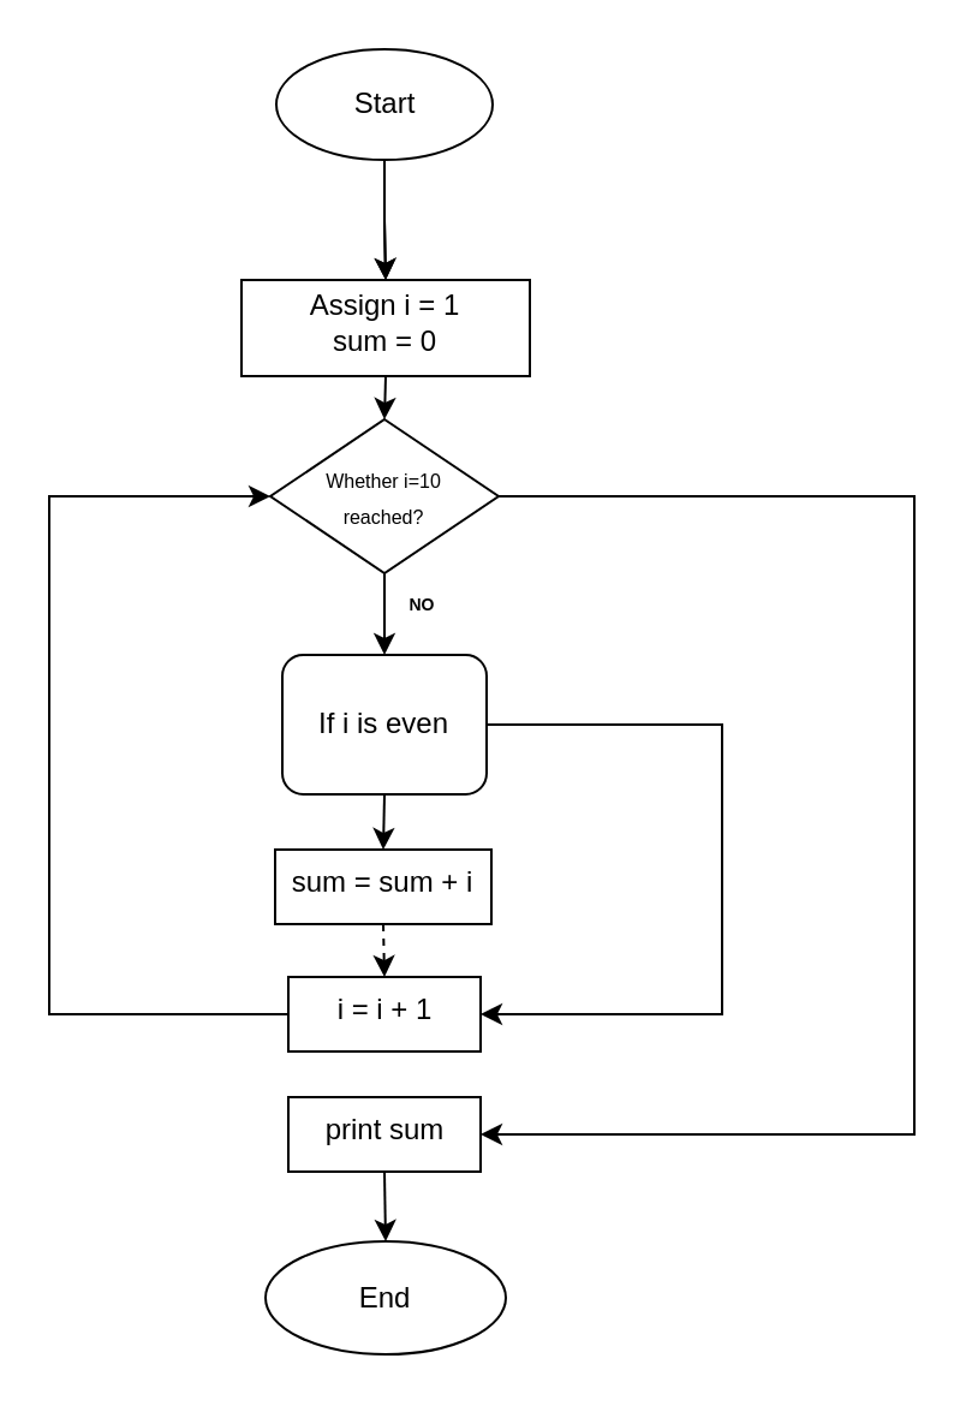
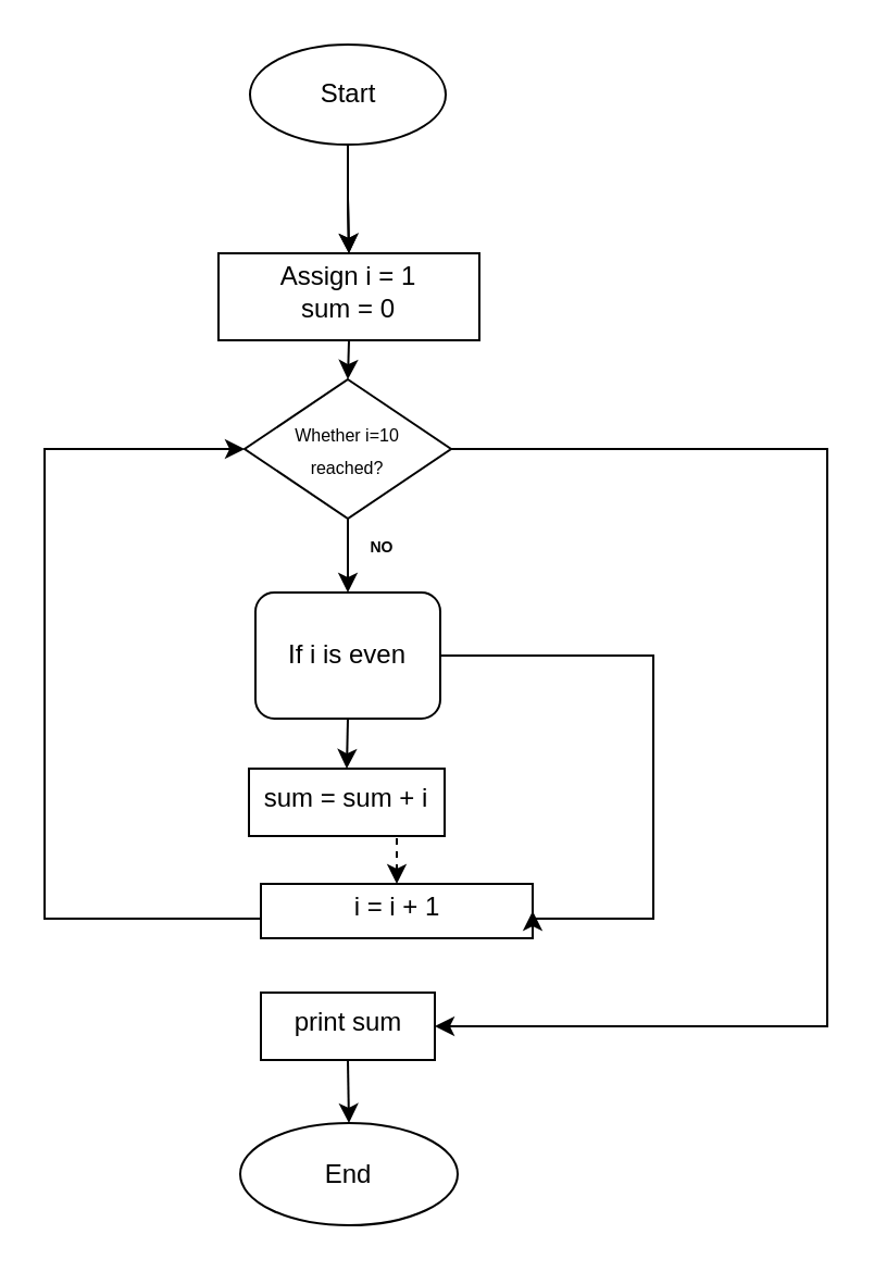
  <mxCell id="0" />
  <mxCell id="1" parent="0" />
  <mxCell id="2" style="edgeStyle=orthogonalEdgeStyle;rounded=0;orthogonalLoop=1;jettySize=auto;html=1;exitX=0;exitY=0.5;exitDx=0;exitDy=0;fontSize=8;entryX=0;entryY=0.5;entryDx=0;entryDy=0;" edge="1" parent="1" source="3"><mxGeometry relative="1" as="geometry"><mxPoint x="112" y="206" as="targetPoint" /><Array as="points"><mxPoint x="20" y="422" /><mxPoint x="20" y="206" /></Array></mxGeometry></mxCell>
- <mxCell id="3" value="i = i + 1" style="rectangle;whiteSpace=wrap;html=1;shadow=0;fontFamily=Helvetica;fontSize=12;align=center;strokeWidth=1;spacing=6;spacingTop=-4;" parent="1" vertex="1"><mxGeometry x="119.5" y="406" width="80" height="31" as="geometry" /></mxCell>
+ <mxCell id="3" value="i = i + 1" style="rectangle;whiteSpace=wrap;html=1;shadow=0;fontFamily=Helvetica;fontSize=12;align=center;strokeWidth=1;spacing=6;spacingTop=-4;" parent="1" vertex="1"><mxGeometry x="119.5" y="406" width="125" height="25" as="geometry" /></mxCell>
  <mxCell id="4" value="" style="edgeStyle=orthogonalEdgeStyle;rounded=0;orthogonalLoop=1;jettySize=auto;html=1;" parent="1" source="6" target="8" edge="1"><mxGeometry relative="1" as="geometry" /></mxCell>
  <mxCell id="5" value="" style="edgeStyle=orthogonalEdgeStyle;rounded=0;orthogonalLoop=1;jettySize=auto;html=1;" parent="1" source="6" target="8" edge="1"><mxGeometry relative="1" as="geometry" /></mxCell>
  <mxCell id="6" value="Start" style="ellipse;whiteSpace=wrap;html=1;" parent="1" vertex="1"><mxGeometry x="114.5" y="20" width="90" height="46" as="geometry" /></mxCell>
  <mxCell id="7" style="edgeStyle=orthogonalEdgeStyle;rounded=0;orthogonalLoop=1;jettySize=auto;html=1;exitX=0.5;exitY=1;exitDx=0;exitDy=0;entryX=0.5;entryY=0;entryDx=0;entryDy=0;fontSize=8;" edge="1" parent="1" source="8" target="11"><mxGeometry relative="1" as="geometry" /></mxCell>
  <mxCell id="8" value="Assign i = 1&lt;br&gt;sum = 0" style="rectangle;whiteSpace=wrap;html=1;shadow=0;fontFamily=Helvetica;fontSize=12;align=center;strokeWidth=1;spacing=6;spacingTop=-4;" parent="1" vertex="1"><mxGeometry x="100" y="116" width="120" height="40" as="geometry" /></mxCell>
  <mxCell id="9" value="End" style="ellipse;whiteSpace=wrap;html=1;" parent="1" vertex="1"><mxGeometry x="110" y="516" width="100" height="47" as="geometry" /></mxCell>
  <mxCell id="10" style="edgeStyle=orthogonalEdgeStyle;rounded=0;orthogonalLoop=1;jettySize=auto;html=1;exitX=1;exitY=0.5;exitDx=0;exitDy=0;fontSize=8;entryX=1;entryY=0.5;entryDx=0;entryDy=0;" edge="1" parent="1" target="20"><mxGeometry relative="1" as="geometry"><mxPoint x="360" y="206" as="targetPoint" /><mxPoint x="207" y="206" as="sourcePoint" /><Array as="points"><mxPoint x="380" y="206" /><mxPoint x="380" y="472" /></Array></mxGeometry></mxCell>
  <mxCell id="11" value="&lt;font style=&quot;font-size: 8px&quot;&gt;Whether i=10&lt;br&gt;reached?&lt;/font&gt;" style="rhombus;whiteSpace=wrap;html=1;" vertex="1" parent="1"><mxGeometry x="112" y="174" width="95" height="64" as="geometry" /></mxCell>
  <mxCell id="12" style="edgeStyle=orthogonalEdgeStyle;rounded=0;orthogonalLoop=1;jettySize=auto;html=1;exitX=0.5;exitY=1;exitDx=0;exitDy=0;entryX=0.5;entryY=0;entryDx=0;entryDy=0;fontSize=8;" edge="1" parent="1" source="14" target="18"><mxGeometry relative="1" as="geometry" /></mxCell>
  <mxCell id="13" style="edgeStyle=orthogonalEdgeStyle;rounded=0;orthogonalLoop=1;jettySize=auto;html=1;exitX=1;exitY=0.5;exitDx=0;exitDy=0;fontSize=8;entryX=1;entryY=0.5;entryDx=0;entryDy=0;" edge="1" parent="1" source="14" target="3"><mxGeometry relative="1" as="geometry"><mxPoint x="290" y="426" as="targetPoint" /><Array as="points"><mxPoint x="300" y="301" /><mxPoint x="300" y="422" /></Array></mxGeometry></mxCell>
  <mxCell id="14" value="If i is even" style="whiteSpace=wrap;html=1;rounded=1;" vertex="1" parent="1"><mxGeometry x="117" y="272" width="85" height="58" as="geometry" /></mxCell>
  <mxCell id="15" value="&lt;font style=&quot;font-size: 7px&quot;&gt;&lt;b style=&quot;line-height: 0.4&quot;&gt;NO&lt;/b&gt;&lt;/font&gt;" style="text;html=1;align=center;verticalAlign=middle;resizable=0;points=[];autosize=1;strokeColor=none;fillColor=none;" vertex="1" parent="1"><mxGeometry x="160" y="240" width="30" height="20" as="geometry" /></mxCell>
  <mxCell id="16" value="" style="endArrow=classic;html=1;rounded=0;fontSize=7;entryX=0.5;entryY=0;entryDx=0;entryDy=0;exitX=0.5;exitY=1;exitDx=0;exitDy=0;" edge="1" parent="1" target="14"><mxGeometry width="50" height="50" relative="1" as="geometry"><mxPoint x="159.5" y="238" as="sourcePoint" /><mxPoint x="210" y="266" as="targetPoint" /></mxGeometry></mxCell>
  <mxCell id="17" style="edgeStyle=orthogonalEdgeStyle;rounded=0;orthogonalLoop=1;jettySize=auto;html=1;exitX=0.5;exitY=1;exitDx=0;exitDy=0;entryX=0.5;entryY=0;entryDx=0;entryDy=0;fontSize=8;dashed=1;" edge="1" parent="1" source="18" target="3"><mxGeometry relative="1" as="geometry" /></mxCell>
  <mxCell id="18" value="sum = sum + i" style="rectangle;whiteSpace=wrap;html=1;shadow=0;fontFamily=Helvetica;fontSize=12;align=center;strokeWidth=1;spacing=6;spacingTop=-4;" vertex="1" parent="1"><mxGeometry x="114" y="353" width="90" height="31" as="geometry" /></mxCell>
  <mxCell id="19" style="edgeStyle=orthogonalEdgeStyle;rounded=0;orthogonalLoop=1;jettySize=auto;html=1;exitX=0.5;exitY=1;exitDx=0;exitDy=0;entryX=0.5;entryY=0;entryDx=0;entryDy=0;fontSize=8;" edge="1" parent="1" source="20"><mxGeometry relative="1" as="geometry"><mxPoint x="160" y="516" as="targetPoint" /></mxGeometry></mxCell>
  <mxCell id="20" value="print sum" style="rectangle;whiteSpace=wrap;html=1;shadow=0;fontFamily=Helvetica;fontSize=12;align=center;strokeWidth=1;spacing=6;spacingTop=-4;" vertex="1" parent="1"><mxGeometry x="119.5" y="456" width="80" height="31" as="geometry" /></mxCell>
